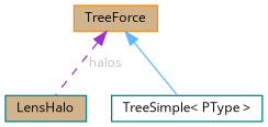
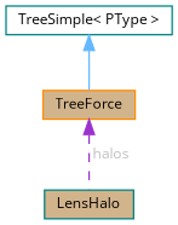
  digraph {
    fontname="Open Sans"
    node [color=teal fillcolor=tan fontname="Open Sans" fontsize=10 shape=box style=filled]
    edge [dir=back fontname="Open Sans" fontsize=10 labelfontname=Helvetica labelfontsize=10]
    n1 [color=darkorange fontcolor=black height=0.2 label=TreeForce width=0.4]
    n2 [height=0.2 label=LensHalo width=0.4]
    n3 [fillcolor=white height=0.2 label="TreeSimple\< PType \>" width=0.4]
    n1 -> n2 [color=darkorchid3 fontcolor=grey label=" halos" style=dashed]
-   n1 -> n3 [color=steelblue1 style=solid]
+   n3 -> n1 [color=steelblue1 style=solid]
  }
